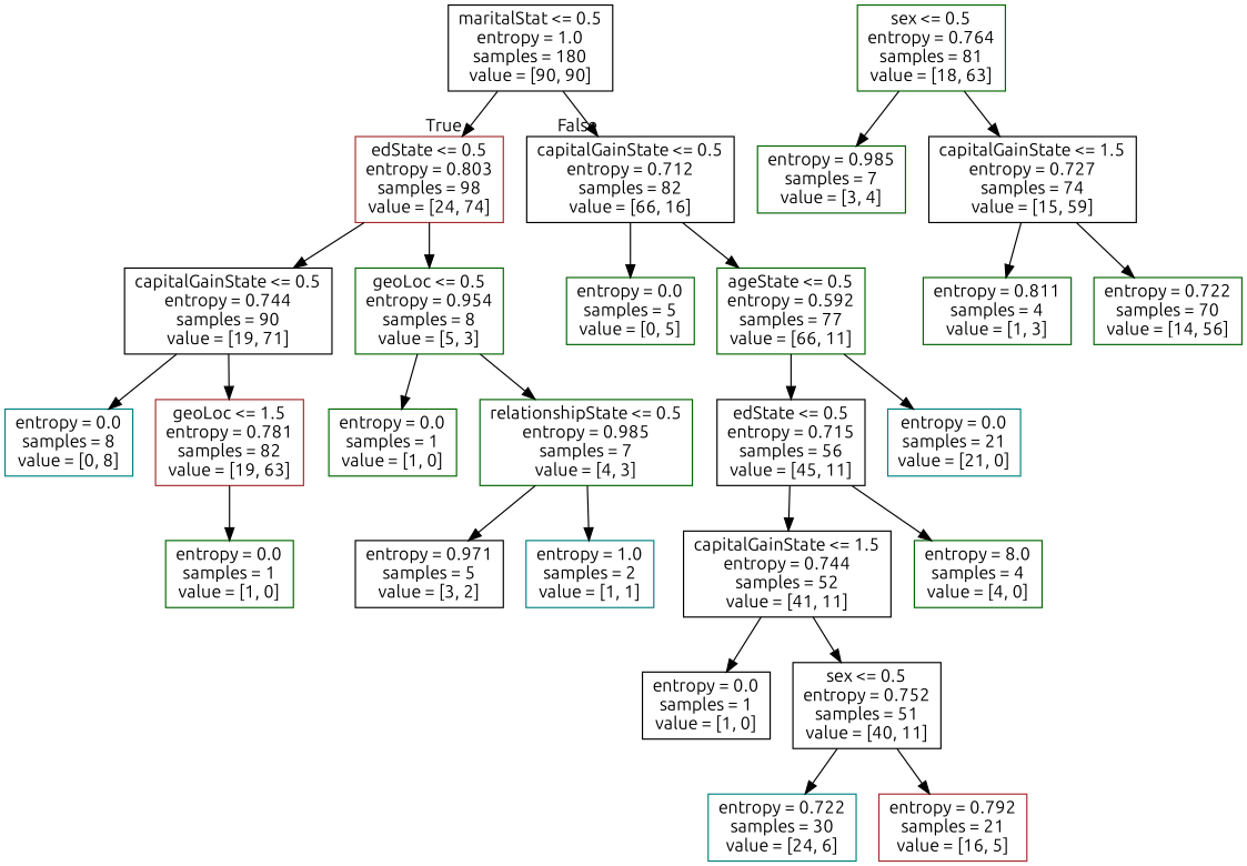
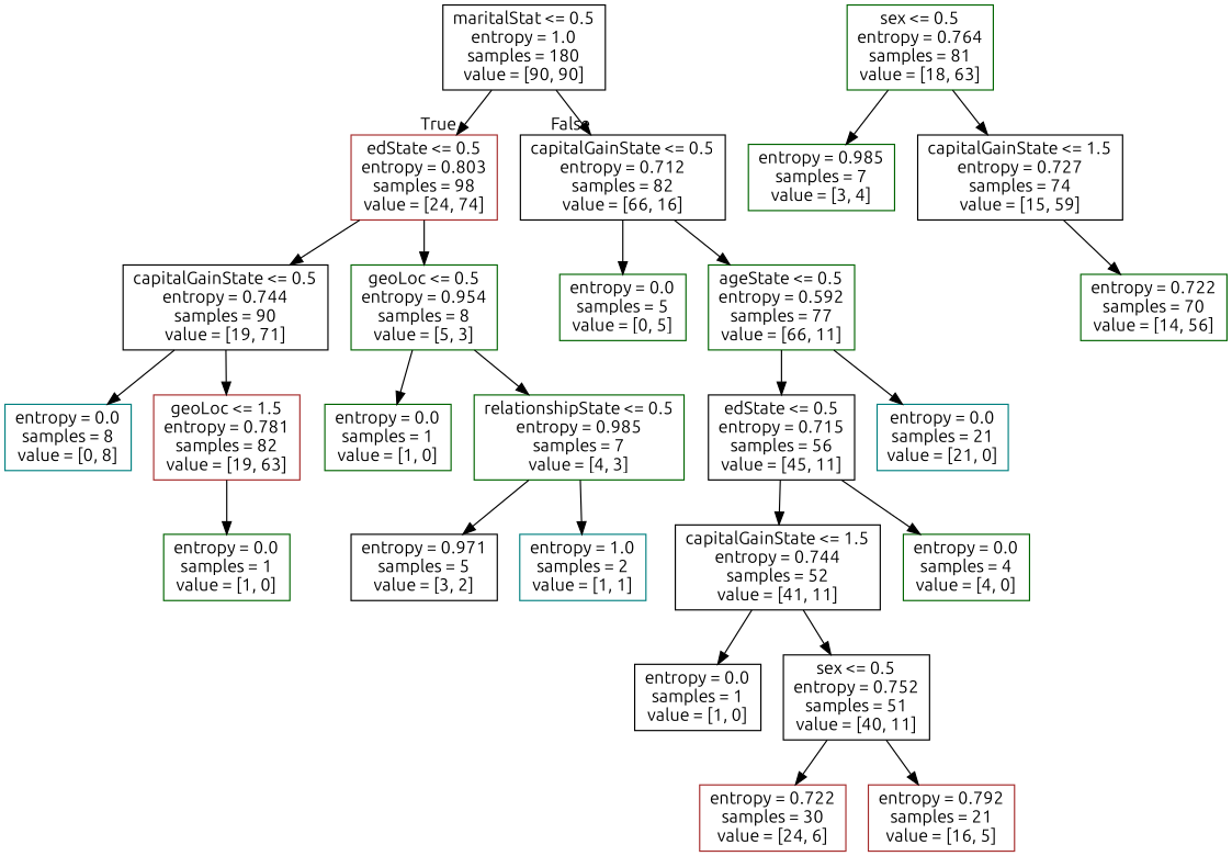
  digraph {
    fontname=Ubuntu
    node [color=darkgreen fontname=Ubuntu shape=box]
    edge [fontname=Ubuntu]
    n1 [color=black label="maritalStat <= 0.5\nentropy = 1.0\nsamples = 180\nvalue = [90, 90]"]
    n2 [color=brown label="edState <= 0.5\nentropy = 0.803\nsamples = 98\nvalue = [24, 74]"]
    n3 [color=black label="capitalGainState <= 0.5\nentropy = 0.712\nsamples = 82\nvalue = [66, 16]"]
    n4 [color=black label="capitalGainState <= 0.5\nentropy = 0.744\nsamples = 90\nvalue = [19, 71]"]
    n5 [label="geoLoc <= 0.5\nentropy = 0.954\nsamples = 8\nvalue = [5, 3]"]
    n6 [label="entropy = 0.0\nsamples = 5\nvalue = [0, 5]"]
    n7 [label="ageState <= 0.5\nentropy = 0.592\nsamples = 77\nvalue = [66, 11]"]
    n8 [color=teal label="entropy = 0.0\nsamples = 8\nvalue = [0, 8]"]
    n9 [color=brown label="geoLoc <= 1.5\nentropy = 0.781\nsamples = 82\nvalue = [19, 63]"]
    n10 [label="entropy = 0.0\nsamples = 1\nvalue = [1, 0]"]
    n11 [label="relationshipState <= 0.5\nentropy = 0.985\nsamples = 7\nvalue = [4, 3]"]
    n12 [label="entropy = 0.0\nsamples = 1\nvalue = [1, 0]"]
    n13 [label="sex <= 0.5\nentropy = 0.764\nsamples = 81\nvalue = [18, 63]"]
    n14 [label="entropy = 0.985\nsamples = 7\nvalue = [3, 4]"]
    n15 [color=black label="capitalGainState <= 1.5\nentropy = 0.727\nsamples = 74\nvalue = [15, 59]"]
-   n16 [label="entropy = 0.811\nsamples = 4\nvalue = [1, 3]"]
    n17 [label="entropy = 0.722\nsamples = 70\nvalue = [14, 56]"]
    n18 [color=black label="entropy = 0.971\nsamples = 5\nvalue = [3, 2]"]
    n19 [color=teal label="entropy = 1.0\nsamples = 2\nvalue = [1, 1]"]
    n20 [color=black label="edState <= 0.5\nentropy = 0.715\nsamples = 56\nvalue = [45, 11]"]
    n21 [color=teal label="entropy = 0.0\nsamples = 21\nvalue = [21, 0]"]
    n22 [color=black label="capitalGainState <= 1.5\nentropy = 0.744\nsamples = 52\nvalue = [41, 11]"]
-   n23 [label="entropy = 8.0\nsamples = 4\nvalue = [4, 0]"]
+   n23 [label="entropy = 0.0\nsamples = 4\nvalue = [4, 0]"]
    n24 [color=black label="entropy = 0.0\nsamples = 1\nvalue = [1, 0]"]
    n25 [color=black label="sex <= 0.5\nentropy = 0.752\nsamples = 51\nvalue = [40, 11]"]
-   n26 [color=teal label="entropy = 0.722\nsamples = 30\nvalue = [24, 6]"]
+   n26 [color=brown label="entropy = 0.722\nsamples = 30\nvalue = [24, 6]"]
    n27 [color=brown label="entropy = 0.792\nsamples = 21\nvalue = [16, 5]"]
    n1 -> n2 [headlabel=True labelangle=45 labeldistance=2.5]
    n1 -> n3 [headlabel=False labelangle=-45 labeldistance=2.5]
    n2 -> n4
    n2 -> n5
    n3 -> n6
    n3 -> n7
    n4 -> n8
    n4 -> n9
    n5 -> n10
    n5 -> n11
    n7 -> n20
    n7 -> n21
    n9 -> n12
    n11 -> n18
    n11 -> n19
    n13 -> n14
    n13 -> n15
-   n15 -> n16
    n15 -> n17
    n20 -> n22
    n20 -> n23
    n22 -> n24
    n22 -> n25
    n25 -> n26
    n25 -> n27
  }
